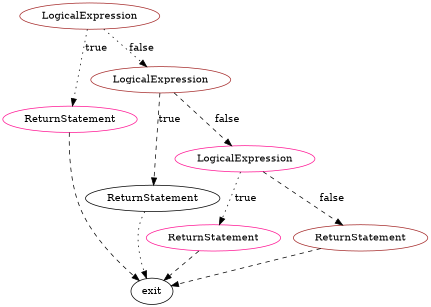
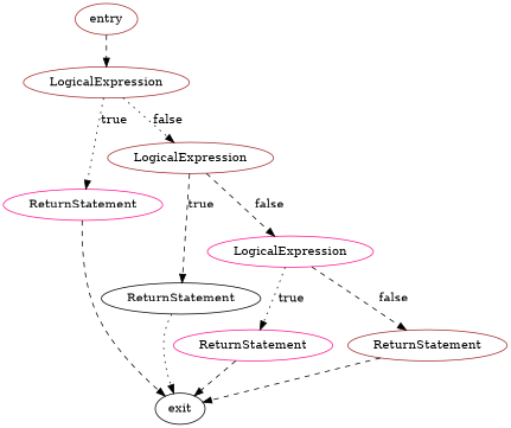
  digraph {
    node [color=brown]
    edge [style=dashed]
+   n1 [label=entry style=rounded]
    n2 [label=LogicalExpression]
    n3 [label=ReturnStatement color=deeppink]
    n4 [label=LogicalExpression]
    n5 [label=exit style=rounded color=black]
    n6 [label=ReturnStatement color=black]
    n7 [label=LogicalExpression color=deeppink]
    n8 [label=ReturnStatement color=deeppink]
    n9 [label=ReturnStatement]
+   n1 -> n2
    n2 -> n3 [label=true style=dotted]
    n2 -> n4 [label=false style=dotted]
    n3 -> n5
    n4 -> n6 [label=true]
    n4 -> n7 [label=false]
    n6 -> n5 [style=dotted]
    n7 -> n8 [label=true style=dotted]
    n7 -> n9 [label=false]
    n8 -> n5
    n9 -> n5
  }
